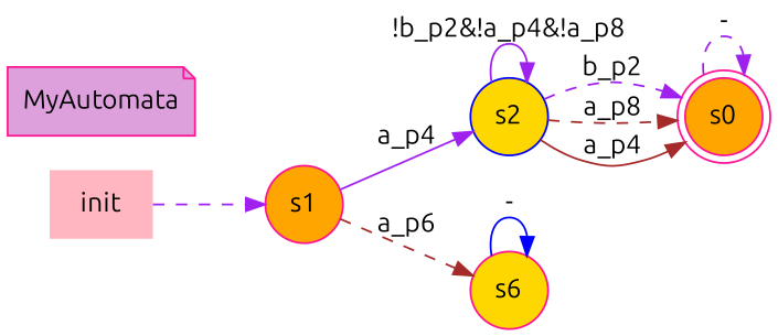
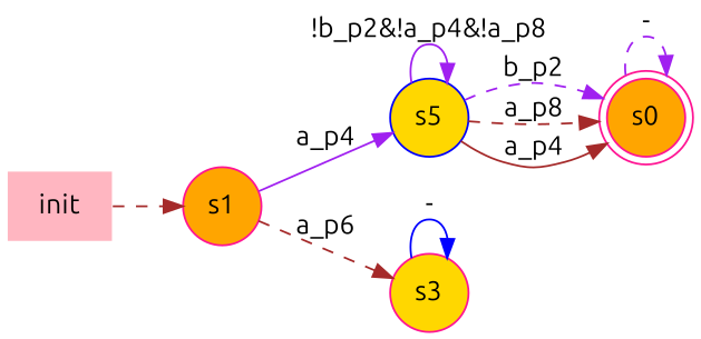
  digraph {
    fontname=Ubuntu
    rankdir=LR
    node [color=deeppink fillcolor=orange fontname=Ubuntu shape=circle style=filled]
    edge [color=brown fontname=Ubuntu style=dashed]
    init [color=red fillcolor=lightpink shape=none]
    s1
-   s2 [color=blue fillcolor=gold]
-   s3 [fillcolor=gold label=s6]
-   n5 [fillcolor=plum label=MyAutomata shape=note]
+   s2 [color=blue fillcolor=gold label=s5]
+   s3 [fillcolor=gold]
    s0 [shape=doublecircle]
-   init -> s1 [color=purple]
+   init -> s1
    s1 -> s2 [color=purple label=a_p4 style=solid]
    s1 -> s3 [label=a_p6]
    s2 -> s2 [color=purple label="!b_p2&!a_p4&!a_p8" style=solid]
    s2 -> s0 [color=purple label=b_p2]
    s2 -> s0 [label=a_p8]
    s2 -> s0 [label=a_p4 style=solid]
    s3 -> s3 [color=blue label="-" style=solid]
    s0 -> s0 [color=purple label="-"]
  }
